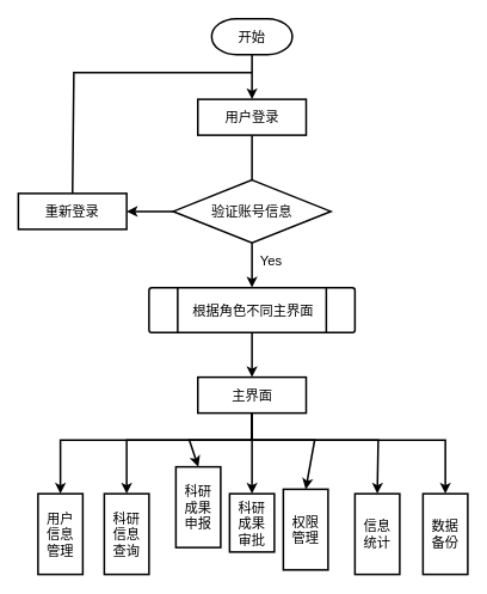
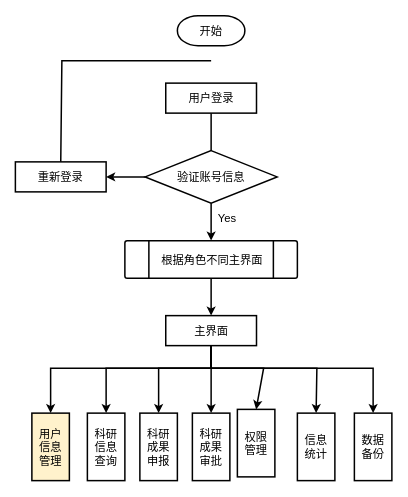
  <mxCell id="0" />
  <mxCell id="1" parent="0" />
  <mxCell id="2" value="开始" style="strokeWidth=2;html=1;shape=mxgraph.flowchart.terminator;whiteSpace=wrap;fontSize=15;" parent="1" vertex="1"><mxGeometry x="236" y="20" width="90" height="40" as="geometry" /></mxCell>
  <mxCell id="3" value="用户登录" style="rounded=0;whiteSpace=wrap;html=1;absoluteArcSize=1;arcSize=14;strokeWidth=2;fontSize=15;" parent="1" vertex="1"><mxGeometry x="220.5" y="110" width="121" height="40" as="geometry" /></mxCell>
- <mxCell id="4" value="" style="endArrow=classic;html=1;exitX=0.5;exitY=1;exitDx=0;exitDy=0;exitPerimeter=0;strokeWidth=2;fontSize=15;" parent="1" source="2" target="3" edge="1"><mxGeometry width="50" height="50" relative="1" as="geometry"><mxPoint x="382" y="100" as="sourcePoint" /><mxPoint x="432" y="50" as="targetPoint" /></mxGeometry></mxCell>
  <mxCell id="5" value="验证账号信息" style="strokeWidth=2;html=1;shape=mxgraph.flowchart.decision;whiteSpace=wrap;rounded=0;fontSize=15;" parent="1" vertex="1"><mxGeometry x="193" y="200" width="176" height="70" as="geometry" /></mxCell>
  <mxCell id="6" value="" style="endArrow=none;html=1;strokeWidth=2;exitX=0.5;exitY=1;exitDx=0;exitDy=0;fontSize=15;" parent="1" source="3" target="5" edge="1"><mxGeometry width="50" height="50" relative="1" as="geometry"><mxPoint x="462" y="170" as="sourcePoint" /><mxPoint x="512" y="120" as="targetPoint" /></mxGeometry></mxCell>
  <mxCell id="7" value="" style="endArrow=none;html=1;strokeWidth=2;rounded=0;entryX=0.5;entryY=0;entryDx=0;entryDy=0;fontSize=15;" parent="1" target="8" edge="1"><mxGeometry width="50" height="50" relative="1" as="geometry"><mxPoint x="281" y="80" as="sourcePoint" /><mxPoint x="-8" y="190" as="targetPoint" /><Array as="points"><mxPoint x="82" y="80" /></Array></mxGeometry></mxCell>
  <mxCell id="8" value="重新登录" style="rounded=0;whiteSpace=wrap;html=1;absoluteArcSize=1;arcSize=14;strokeWidth=2;fontSize=15;" parent="1" vertex="1"><mxGeometry x="20" y="215" width="121" height="40" as="geometry" /></mxCell>
  <mxCell id="9" value="" style="endArrow=classic;html=1;strokeWidth=2;exitX=0;exitY=0.5;exitDx=0;exitDy=0;exitPerimeter=0;entryX=1;entryY=0.5;entryDx=0;entryDy=0;fontSize=15;" parent="1" source="5" target="8" edge="1"><mxGeometry width="50" height="50" relative="1" as="geometry"><mxPoint x="112" y="350" as="sourcePoint" /><mxPoint x="162" y="300" as="targetPoint" /></mxGeometry></mxCell>
  <mxCell id="10" value="" style="verticalLabelPosition=bottom;verticalAlign=top;html=1;shape=process;whiteSpace=wrap;rounded=1;size=0.14;arcSize=6;strokeWidth=2;fontSize=15;" parent="1" vertex="1"><mxGeometry x="166" y="320" width="230" height="50" as="geometry" /></mxCell>
  <mxCell id="11" value="根据角色不同主界面" style="text;html=1;align=center;verticalAlign=middle;resizable=0;points=[];autosize=1;fontSize=15;" parent="1" vertex="1"><mxGeometry x="207" y="335" width="150" height="20" as="geometry" /></mxCell>
  <mxCell id="12" value="" style="endArrow=classic;html=1;strokeWidth=2;exitX=0.5;exitY=1;exitDx=0;exitDy=0;exitPerimeter=0;fontSize=15;" parent="1" source="5" target="10" edge="1"><mxGeometry width="50" height="50" relative="1" as="geometry"><mxPoint x="412" y="270" as="sourcePoint" /><mxPoint x="462" y="220" as="targetPoint" /></mxGeometry></mxCell>
  <mxCell id="13" value="主界面" style="rounded=0;whiteSpace=wrap;html=1;absoluteArcSize=1;arcSize=14;strokeWidth=2;fontSize=15;" parent="1" vertex="1"><mxGeometry x="220.5" y="420" width="121" height="40" as="geometry" /></mxCell>
  <mxCell id="14" value="" style="endArrow=classic;html=1;strokeWidth=2;exitX=0.5;exitY=1;exitDx=0;exitDy=0;entryX=0.5;entryY=0;entryDx=0;entryDy=0;fontSize=15;" parent="1" source="10" target="13" edge="1"><mxGeometry width="50" height="50" relative="1" as="geometry"><mxPoint x="392" y="450" as="sourcePoint" /><mxPoint x="442" y="400" as="targetPoint" /></mxGeometry></mxCell>
  <mxCell id="15" value="" style="endArrow=classic;html=1;strokeWidth=2;fontSize=15;entryX=0.5;entryY=0;entryDx=0;entryDy=0;exitX=0.5;exitY=1;exitDx=0;exitDy=0;rounded=0;" parent="1" source="13" target="18" edge="1"><mxGeometry width="50" height="50" relative="1" as="geometry"><mxPoint x="62" y="440" as="sourcePoint" /><mxPoint x="112" y="390" as="targetPoint" /><Array as="points"><mxPoint x="281" y="490" /><mxPoint x="67" y="490" /></Array></mxGeometry></mxCell>
  <mxCell id="16" value="科研&lt;br style=&quot;font-size: 15px;&quot;&gt;信息&lt;br style=&quot;font-size: 15px;&quot;&gt;查询" style="rounded=0;whiteSpace=wrap;html=1;absoluteArcSize=1;arcSize=14;strokeWidth=2;fontSize=15;" parent="1" vertex="1"><mxGeometry x="116" y="550" width="50" height="90" as="geometry" /></mxCell>
- <mxCell id="17" value="科研&lt;br&gt;成果&lt;br&gt;审批" style="rounded=0;whiteSpace=wrap;html=1;absoluteArcSize=1;arcSize=14;strokeWidth=2;fontSize=15;" parent="1" vertex="1"><mxGeometry x="256" y="550" width="50" height="65" as="geometry" /></mxCell>
- <mxCell id="18" value="用户&lt;br&gt;信息&lt;br&gt;管理" style="rounded=0;whiteSpace=wrap;html=1;absoluteArcSize=1;arcSize=14;strokeWidth=2;fontSize=15;" parent="1" vertex="1"><mxGeometry x="42" y="550" width="50" height="90" as="geometry" /></mxCell>
+ <mxCell id="17" value="科研&lt;br&gt;成果&lt;br&gt;审批" style="rounded=0;whiteSpace=wrap;html=1;absoluteArcSize=1;arcSize=14;strokeWidth=2;fontSize=15;" parent="1" vertex="1"><mxGeometry x="256" y="550" width="50" height="90" as="geometry" /></mxCell>
+ <mxCell id="18" value="用户&lt;br&gt;信息&lt;br&gt;管理" style="rounded=0;whiteSpace=wrap;html=1;absoluteArcSize=1;arcSize=14;strokeWidth=2;fontSize=15;fillColor=#fff2cc;" parent="1" vertex="1"><mxGeometry x="42" y="550" width="50" height="90" as="geometry" /></mxCell>
  <mxCell id="19" value="权限&lt;br&gt;管理" style="rounded=0;whiteSpace=wrap;html=1;absoluteArcSize=1;arcSize=14;strokeWidth=2;fontSize=15;" parent="1" vertex="1"><mxGeometry x="316" y="545" width="50" height="90" as="geometry" /></mxCell>
  <mxCell id="20" value="信息&lt;br&gt;统计" style="rounded=0;whiteSpace=wrap;html=1;absoluteArcSize=1;arcSize=14;strokeWidth=2;fontSize=15;" parent="1" vertex="1"><mxGeometry x="396" y="550" width="50" height="90" as="geometry" /></mxCell>
  <mxCell id="21" value="数据&lt;br&gt;备份" style="rounded=0;whiteSpace=wrap;html=1;absoluteArcSize=1;arcSize=14;strokeWidth=2;fontSize=15;" parent="1" vertex="1"><mxGeometry x="472" y="550" width="50" height="90" as="geometry" /></mxCell>
- <mxCell id="22" value="科研&lt;br&gt;成果&lt;br&gt;申报" style="rounded=0;whiteSpace=wrap;html=1;absoluteArcSize=1;arcSize=14;strokeWidth=2;fontSize=15;" parent="1" vertex="1"><mxGeometry x="196" y="520" width="50" height="90" as="geometry" /></mxCell>
+ <mxCell id="22" value="科研&lt;br&gt;成果&lt;br&gt;申报" style="rounded=0;whiteSpace=wrap;html=1;absoluteArcSize=1;arcSize=14;strokeWidth=2;fontSize=15;" parent="1" vertex="1"><mxGeometry x="186" y="550" width="50" height="90" as="geometry" /></mxCell>
  <mxCell id="23" value="" style="endArrow=classic;html=1;strokeWidth=2;fontSize=15;entryX=0.5;entryY=0;entryDx=0;entryDy=0;exitX=0.5;exitY=1;exitDx=0;exitDy=0;rounded=0;" parent="1" source="13" target="16" edge="1"><mxGeometry width="50" height="50" relative="1" as="geometry"><mxPoint x="372" y="520" as="sourcePoint" /><mxPoint x="422" y="470" as="targetPoint" /><Array as="points"><mxPoint x="281" y="490" /><mxPoint x="141" y="490" /></Array></mxGeometry></mxCell>
  <mxCell id="24" value="" style="endArrow=classic;html=1;strokeWidth=2;fontSize=15;entryX=0.5;entryY=0;entryDx=0;entryDy=0;exitX=0.5;exitY=1;exitDx=0;exitDy=0;rounded=0;" parent="1" source="13" target="22" edge="1"><mxGeometry width="50" height="50" relative="1" as="geometry"><mxPoint x="452" y="510" as="sourcePoint" /><mxPoint x="502" y="460" as="targetPoint" /><Array as="points"><mxPoint x="281" y="490" /><mxPoint x="211" y="490" /></Array></mxGeometry></mxCell>
  <mxCell id="25" value="" style="endArrow=classic;html=1;strokeWidth=2;fontSize=15;entryX=0.5;entryY=0;entryDx=0;entryDy=0;exitX=0.5;exitY=1;exitDx=0;exitDy=0;" parent="1" source="13" target="17" edge="1"><mxGeometry width="50" height="50" relative="1" as="geometry"><mxPoint x="342" y="530" as="sourcePoint" /><mxPoint x="392" y="480" as="targetPoint" /></mxGeometry></mxCell>
  <mxCell id="26" value="" style="endArrow=classic;html=1;strokeWidth=2;fontSize=15;entryX=0.5;entryY=0;entryDx=0;entryDy=0;exitX=0.5;exitY=1;exitDx=0;exitDy=0;rounded=0;" parent="1" source="13" target="19" edge="1"><mxGeometry width="50" height="50" relative="1" as="geometry"><mxPoint x="432" y="510" as="sourcePoint" /><mxPoint x="482" y="460" as="targetPoint" /><Array as="points"><mxPoint x="281" y="490" /><mxPoint x="351" y="490" /></Array></mxGeometry></mxCell>
  <mxCell id="27" value="" style="endArrow=classic;html=1;strokeWidth=2;fontSize=15;rounded=0;entryX=0.5;entryY=0;entryDx=0;entryDy=0;exitX=0.5;exitY=1;exitDx=0;exitDy=0;" parent="1" source="13" target="21" edge="1"><mxGeometry width="50" height="50" relative="1" as="geometry"><mxPoint x="472" y="420" as="sourcePoint" /><mxPoint x="522" y="370" as="targetPoint" /><Array as="points"><mxPoint x="281" y="490" /><mxPoint x="497" y="490" /></Array></mxGeometry></mxCell>
  <mxCell id="28" value="" style="endArrow=classic;html=1;strokeWidth=2;fontSize=15;rounded=0;entryX=0.5;entryY=0;entryDx=0;entryDy=0;exitX=0.5;exitY=1;exitDx=0;exitDy=0;" parent="1" source="13" target="20" edge="1"><mxGeometry width="50" height="50" relative="1" as="geometry"><mxPoint x="482" y="430" as="sourcePoint" /><mxPoint x="532" y="380" as="targetPoint" /><Array as="points"><mxPoint x="281" y="490" /><mxPoint x="422" y="490" /></Array></mxGeometry></mxCell>
  <mxCell id="29" value="Yes" style="text;html=1;align=center;verticalAlign=middle;resizable=0;points=[];autosize=1;fontSize=15;" parent="1" vertex="1"><mxGeometry x="282" y="280" width="40" height="20" as="geometry" /></mxCell>
